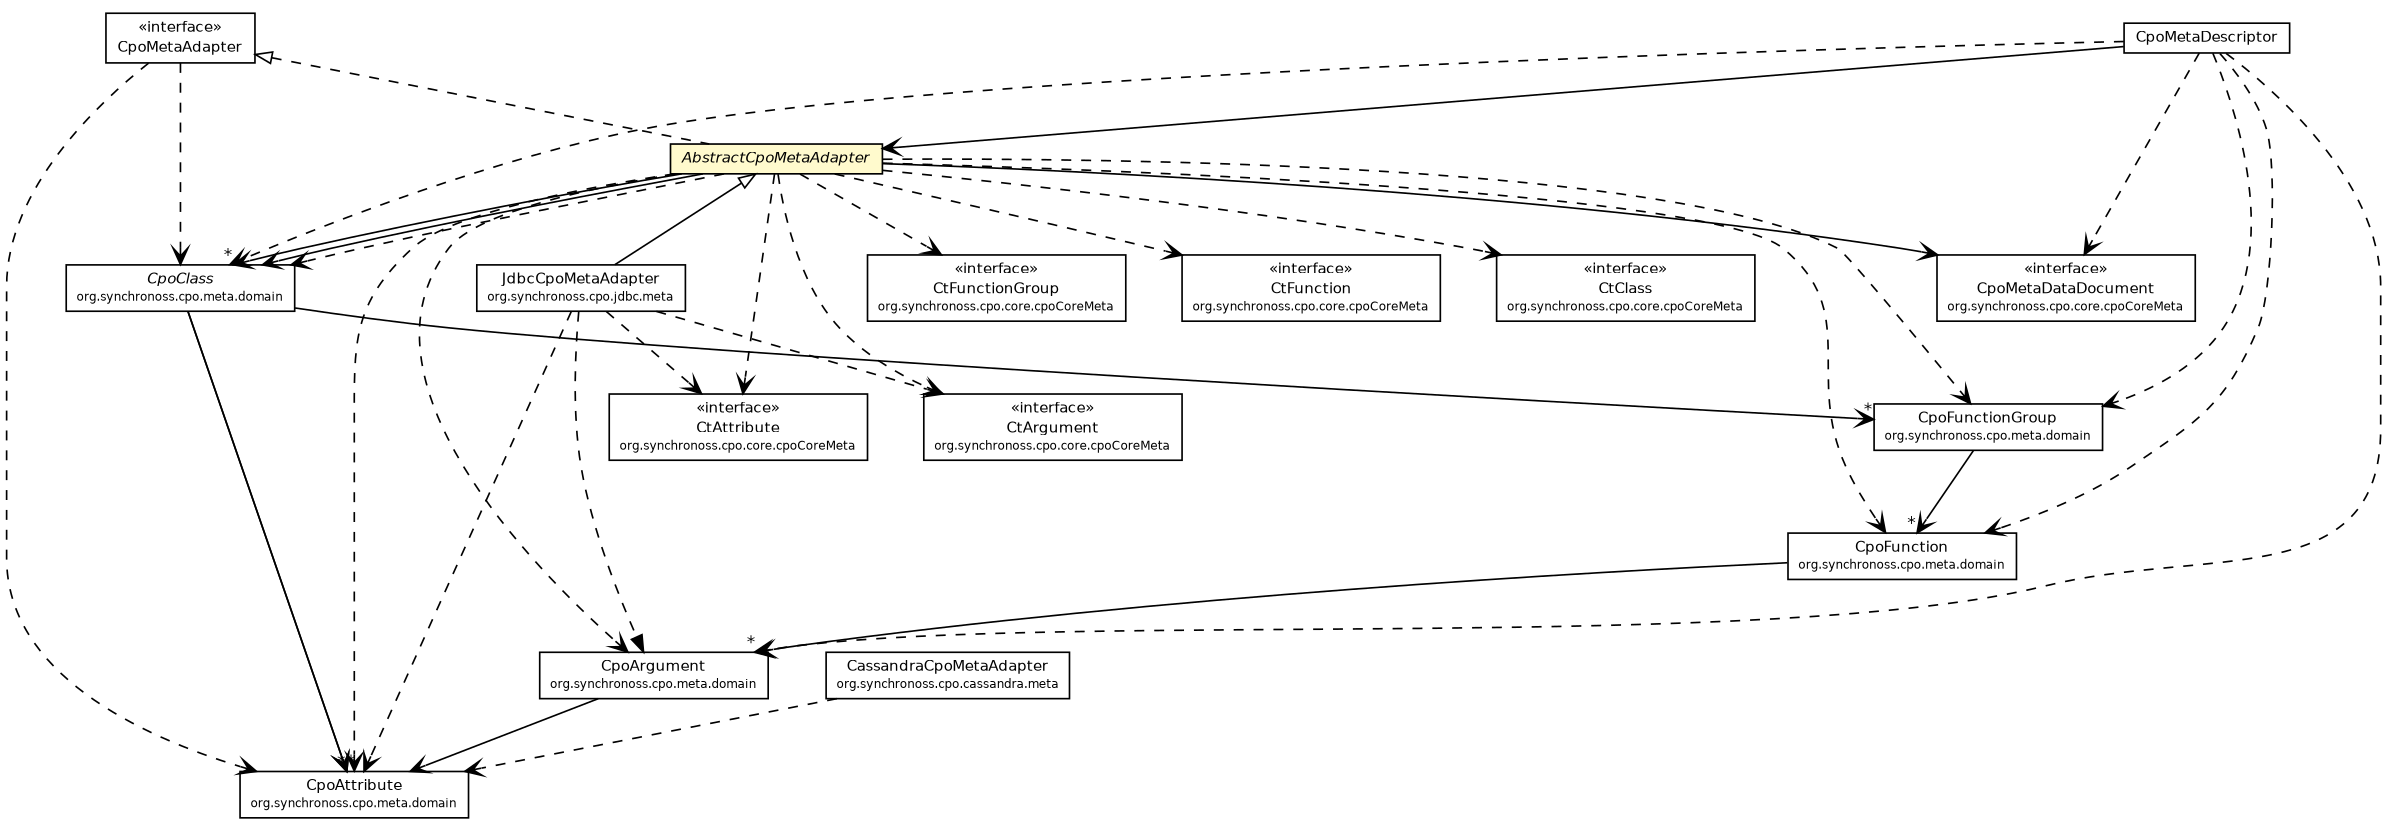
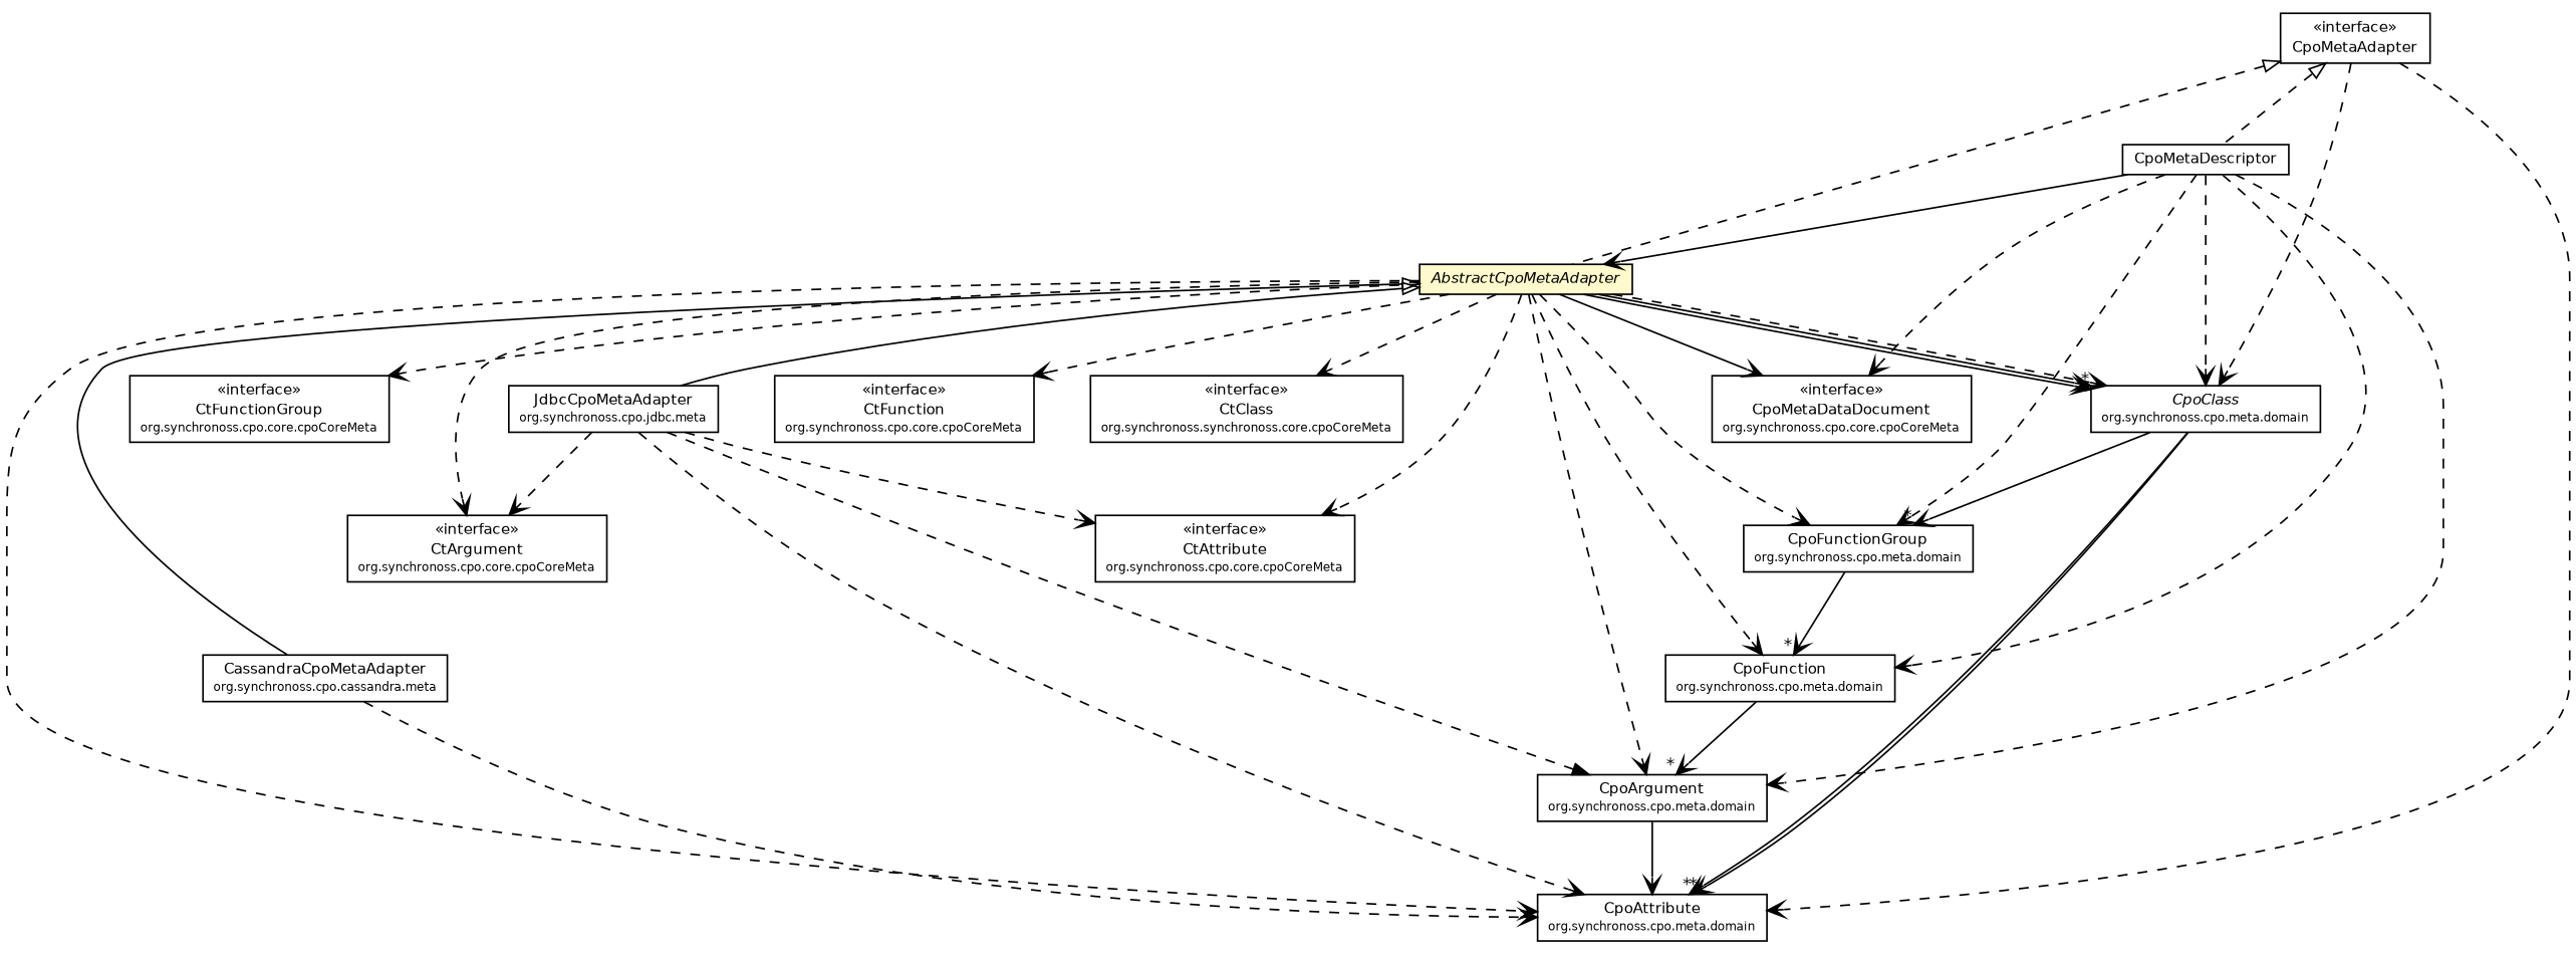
  digraph {
    node [fontcolor=black fontname=Helvetica fontsize=9.0 shape=plaintext]
    edge [fontname=Helvetica fontsize=10.0 headport=p labelfontname=Helvetica labelfontsize=10 style=dashed tailport=p arrowhead=open color=black fontcolor=black]
    n1 [label=<<table border="0" cellborder="1" cellspacing="0" cellpadding="2" port="p" href="./CpoMetaAdapter.html"> 		<tr><td><table border="0" cellspacing="0" cellpadding="1"> 			<tr><td> &laquo;interface&raquo; </td></tr> 			<tr><td> CpoMetaAdapter </td></tr> 		</table></td></tr> 		</table>>]
    n2 [label=<<table border="0" cellborder="1" cellspacing="0" cellpadding="2" port="p" bgcolor="lemonChiffon" href="./AbstractCpoMetaAdapter.html"> 		<tr><td><table border="0" cellspacing="0" cellpadding="1"> 			<tr><td><font face="Helvetica-Oblique"> AbstractCpoMetaAdapter </font></td></tr> 		</table></td></tr> 		</table>>]
    n3 [label=<<table border="0" cellborder="1" cellspacing="0" cellpadding="2" port="p" href="./CpoMetaDescriptor.html"> 		<tr><td><table border="0" cellspacing="0" cellpadding="1"> 			<tr><td> CpoMetaDescriptor </td></tr> 		</table></td></tr> 		</table>>]
    n4 [label=<<table border="0" cellborder="1" cellspacing="0" cellpadding="2" port="p" href="./domain/CpoAttribute.html"> 		<tr><td><table border="0" cellspacing="0" cellpadding="1"> 			<tr><td> CpoAttribute </td></tr> 			<tr><td><font point-size="7.0"> org.synchronoss.cpo.meta.domain </font></td></tr> 		</table></td></tr> 		</table>>]
    n5 [label=<<table border="0" cellborder="1" cellspacing="0" cellpadding="2" port="p" href="./domain/CpoClass.html"> 		<tr><td><table border="0" cellspacing="0" cellpadding="1"> 			<tr><td><font face="Helvetica-Oblique"> CpoClass </font></td></tr> 			<tr><td><font point-size="7.0"> org.synchronoss.cpo.meta.domain </font></td></tr> 		</table></td></tr> 		</table>>]
    n6 [label=<<table border="0" cellborder="1" cellspacing="0" cellpadding="2" port="p" href="./domain/CpoArgument.html"> 		<tr><td><table border="0" cellspacing="0" cellpadding="1"> 			<tr><td> CpoArgument </td></tr> 			<tr><td><font point-size="7.0"> org.synchronoss.cpo.meta.domain </font></td></tr> 		</table></td></tr> 		</table>>]
    n7 [label=<<table border="0" cellborder="1" cellspacing="0" cellpadding="2" port="p" href="./domain/CpoFunctionGroup.html"> 		<tr><td><table border="0" cellspacing="0" cellpadding="1"> 			<tr><td> CpoFunctionGroup </td></tr> 			<tr><td><font point-size="7.0"> org.synchronoss.cpo.meta.domain </font></td></tr> 		</table></td></tr> 		</table>>]
    n8 [label=<<table border="0" cellborder="1" cellspacing="0" cellpadding="2" port="p" href="./domain/CpoFunction.html"> 		<tr><td><table border="0" cellspacing="0" cellpadding="1"> 			<tr><td> CpoFunction </td></tr> 			<tr><td><font point-size="7.0"> org.synchronoss.cpo.meta.domain </font></td></tr> 		</table></td></tr> 		</table>>]
    n9 [label=<<table border="0" cellborder="1" cellspacing="0" cellpadding="2" port="p" href="../core/cpoCoreMeta/CtAttribute.html"> 		<tr><td><table border="0" cellspacing="0" cellpadding="1"> 			<tr><td> &laquo;interface&raquo; </td></tr> 			<tr><td> CtAttribute </td></tr> 			<tr><td><font point-size="7.0"> org.synchronoss.cpo.core.cpoCoreMeta </font></td></tr> 		</table></td></tr> 		</table>>]
    n10 [label=<<table border="0" cellborder="1" cellspacing="0" cellpadding="2" port="p" href="../core/cpoCoreMeta/CpoMetaDataDocument.html"> 		<tr><td><table border="0" cellspacing="0" cellpadding="1"> 			<tr><td> &laquo;interface&raquo; </td></tr> 			<tr><td> CpoMetaDataDocument </td></tr> 			<tr><td><font point-size="7.0"> org.synchronoss.cpo.core.cpoCoreMeta </font></td></tr> 		</table></td></tr> 		</table>>]
    n11 [label=<<table border="0" cellborder="1" cellspacing="0" cellpadding="2" port="p" href="../core/cpoCoreMeta/CtFunctionGroup.html"> 		<tr><td><table border="0" cellspacing="0" cellpadding="1"> 			<tr><td> &laquo;interface&raquo; </td></tr> 			<tr><td> CtFunctionGroup </td></tr> 			<tr><td><font point-size="7.0"> org.synchronoss.cpo.core.cpoCoreMeta </font></td></tr> 		</table></td></tr> 		</table>>]
    n12 [label=<<table border="0" cellborder="1" cellspacing="0" cellpadding="2" port="p" href="../core/cpoCoreMeta/CtFunction.html"> 		<tr><td><table border="0" cellspacing="0" cellpadding="1"> 			<tr><td> &laquo;interface&raquo; </td></tr> 			<tr><td> CtFunction </td></tr> 			<tr><td><font point-size="7.0"> org.synchronoss.cpo.core.cpoCoreMeta </font></td></tr> 		</table></td></tr> 		</table>>]
-   n13 [label=<<table border="0" cellborder="1" cellspacing="0" cellpadding="2" port="p" href="../core/cpoCoreMeta/CtClass.html"> 		<tr><td><table border="0" cellspacing="0" cellpadding="1"> 			<tr><td> &laquo;interface&raquo; </td></tr> 			<tr><td> CtClass </td></tr> 			<tr><td><font point-size="7.0"> org.synchronoss.cpo.core.cpoCoreMeta </font></td></tr> 		</table></td></tr> 		</table>>]
+   n13 [label=<<table border="0" cellborder="1" cellspacing="0" cellpadding="2" port="p" href="../core/cpoCoreMeta/CtClass.html"> 		<tr><td><table border="0" cellspacing="0" cellpadding="1"> 			<tr><td> &laquo;interface&raquo; </td></tr> 			<tr><td> CtClass </td></tr> 			<tr><td><font point-size="7.0"> org.synchronoss.synchronoss.core.cpoCoreMeta </font></td></tr> 		</table></td></tr> 		</table>>]
    n14 [label=<<table border="0" cellborder="1" cellspacing="0" cellpadding="2" port="p" href="../core/cpoCoreMeta/CtArgument.html"> 		<tr><td><table border="0" cellspacing="0" cellpadding="1"> 			<tr><td> &laquo;interface&raquo; </td></tr> 			<tr><td> CtArgument </td></tr> 			<tr><td><font point-size="7.0"> org.synchronoss.cpo.core.cpoCoreMeta </font></td></tr> 		</table></td></tr> 		</table>>]
    n15 [label=<<table border="0" cellborder="1" cellspacing="0" cellpadding="2" port="p" href="../jdbc/meta/JdbcCpoMetaAdapter.html"> 		<tr><td><table border="0" cellspacing="0" cellpadding="1"> 			<tr><td> JdbcCpoMetaAdapter </td></tr> 			<tr><td><font point-size="7.0"> org.synchronoss.cpo.jdbc.meta </font></td></tr> 		</table></td></tr> 		</table>>]
    n16 [label=<<table border="0" cellborder="1" cellspacing="0" cellpadding="2" port="p" href="../cassandra/meta/CassandraCpoMetaAdapter.html"> 		<tr><td><table border="0" cellspacing="0" cellpadding="1"> 			<tr><td> CassandraCpoMetaAdapter </td></tr> 			<tr><td><font point-size="7.0"> org.synchronoss.cpo.cassandra.meta </font></td></tr> 		</table></td></tr> 		</table>>]
    n1 -> n2 [arrowtail=empty dir=back fontsize=10 arrowhead="" color="" fontcolor=""]
+   n1 -> n3 [arrowtail=empty dir=back fontsize=10 arrowhead="" color="" fontcolor=""]
    n1 -> n4
    n1 -> n5
    n2 -> n4
    n2 -> n5 [headlabel="*" style=""]
    n2 -> n5 [style=""]
    n2 -> n5
    n2 -> n6
    n2 -> n7
    n2 -> n8
    n2 -> n9
    n2 -> n10 [style=solid]
    n2 -> n11
    n2 -> n12
    n2 -> n13
    n2 -> n14
    n2 -> n15 [arrowtail=empty dir=back fontsize=10 style="" arrowhead="" color="" fontcolor=""]
+   n2 -> n16 [arrowtail=empty dir=back fontsize=10 style="" arrowhead="" color="" fontcolor=""]
    n3 -> n2 [style=""]
    n3 -> n5
    n3 -> n6
    n3 -> n7
    n3 -> n8
    n3 -> n10
    n5 -> n4 [headlabel="*" style=""]
    n5 -> n4 [headlabel="*" style=""]
    n5 -> n7 [headlabel="*" style=""]
    n6 -> n4 [style=""]
    n7 -> n8 [headlabel="*" style=""]
    n8 -> n6 [headlabel="*" style=""]
    n15 -> n4
    n15 -> n6 [arrowhead=normal]
    n15 -> n9
    n15 -> n14
    n16 -> n4
  }
